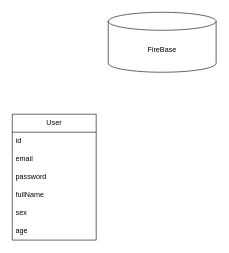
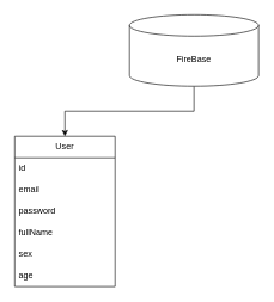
  <mxCell id="0" />
  <mxCell id="1" parent="0" />
  <mxCell id="2" value="User" style="swimlane;fontStyle=0;childLayout=stackLayout;horizontal=1;startSize=30;horizontalStack=0;resizeParent=1;resizeParentMax=0;resizeLast=0;collapsible=1;marginBottom=0;whiteSpace=wrap;html=1;" vertex="1" parent="1"><mxGeometry x="20" y="190" width="140" height="210" as="geometry" /></mxCell>
  <mxCell id="3" value="id" style="text;strokeColor=none;fillColor=none;align=left;verticalAlign=middle;spacingLeft=4;spacingRight=4;overflow=hidden;points=[[0,0.5],[1,0.5]];portConstraint=eastwest;rotatable=0;whiteSpace=wrap;html=1;" vertex="1" parent="2"><mxGeometry y="30" width="140" height="30" as="geometry" /></mxCell>
  <mxCell id="4" value="email" style="text;strokeColor=none;fillColor=none;align=left;verticalAlign=middle;spacingLeft=4;spacingRight=4;overflow=hidden;points=[[0,0.5],[1,0.5]];portConstraint=eastwest;rotatable=0;whiteSpace=wrap;html=1;" vertex="1" parent="2"><mxGeometry y="60" width="140" height="30" as="geometry" /></mxCell>
  <mxCell id="5" value="password" style="text;strokeColor=none;fillColor=none;align=left;verticalAlign=middle;spacingLeft=4;spacingRight=4;overflow=hidden;points=[[0,0.5],[1,0.5]];portConstraint=eastwest;rotatable=0;whiteSpace=wrap;html=1;" vertex="1" parent="2"><mxGeometry y="90" width="140" height="30" as="geometry" /></mxCell>
  <mxCell id="6" value="fullName" style="text;strokeColor=none;fillColor=none;align=left;verticalAlign=middle;spacingLeft=4;spacingRight=4;overflow=hidden;points=[[0,0.5],[1,0.5]];portConstraint=eastwest;rotatable=0;whiteSpace=wrap;html=1;" vertex="1" parent="2"><mxGeometry y="120" width="140" height="30" as="geometry" /></mxCell>
  <mxCell id="7" value="sex" style="text;strokeColor=none;fillColor=none;align=left;verticalAlign=middle;spacingLeft=4;spacingRight=4;overflow=hidden;points=[[0,0.5],[1,0.5]];portConstraint=eastwest;rotatable=0;whiteSpace=wrap;html=1;" vertex="1" parent="2"><mxGeometry y="150" width="140" height="30" as="geometry" /></mxCell>
  <mxCell id="8" value="age" style="text;strokeColor=none;fillColor=none;align=left;verticalAlign=middle;spacingLeft=4;spacingRight=4;overflow=hidden;points=[[0,0.5],[1,0.5]];portConstraint=eastwest;rotatable=0;whiteSpace=wrap;html=1;" vertex="1" parent="2"><mxGeometry y="180" width="140" height="30" as="geometry" /></mxCell>
+ <mxCell id="9" style="edgeStyle=orthogonalEdgeStyle;rounded=0;orthogonalLoop=1;jettySize=auto;html=1;exitX=0.5;exitY=1;exitDx=0;exitDy=0;exitPerimeter=0;entryX=0.5;entryY=0;entryDx=0;entryDy=0;" edge="1" parent="1" source="10" target="2"><mxGeometry relative="1" as="geometry" /></mxCell>
  <mxCell id="10" value="FireBase" style="shape=cylinder3;whiteSpace=wrap;html=1;boundedLbl=1;backgroundOutline=1;size=15;" vertex="1" parent="1"><mxGeometry x="180" y="20" width="180" height="100" as="geometry" /></mxCell>
